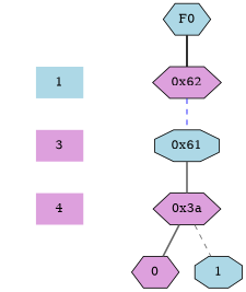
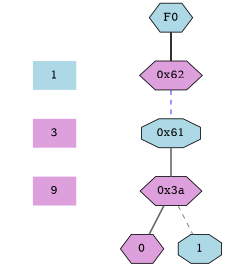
  digraph {
    node [shape=plaintext style=filled fillcolor=plum]
    edge [dir=none style=invis]
    "CONST NODES" [style=invis fillcolor=""]
    " 1 " [fillcolor=lightblue]
    " 3 "
-   " 4 "
+   " 4 " [label=9]
    F0 [fillcolor=lightblue shape=hexagon]
    "0x62" [shape=hexagon]
    "0x61" [fillcolor=lightblue shape=octagon]
    "0x3a" [shape=hexagon]
    n9 [label=0 shape=hexagon]
    n10 [fillcolor=lightblue label=1 shape=octagon]
    subgraph sub_1 {
      "CONST NODES"
      " 1 "
      " 3 "
      " 4 "
    }
    subgraph sub_2 {
      rank=same
      F0
    }
    subgraph sub_3 {
      rank=same
      " 1 "
      "0x62"
    }
    subgraph sub_4 {
      rank=same
      " 3 "
      "0x61"
    }
    subgraph sub_5 {
      rank=same
      " 4 "
      "0x3a"
    }
    subgraph sub_6 {
      rank=same
      "CONST NODES"
      subgraph sub_7 {
        rank=same
        n9
        n10
      }
    }
    " 1 " -> " 3 "
    " 3 " -> " 4 "
    " 4 " -> "CONST NODES"
    F0 -> "0x62" [color=black style=bold]
    "0x62" -> "0x61" [color=blue style=dashed]
    "0x61" -> "0x3a" [color=gray40 style=bold]
    "0x3a" -> n9 [color=gray40 style=bold]
    "0x3a" -> n10 [color=gray40 style=dashed]
  }
